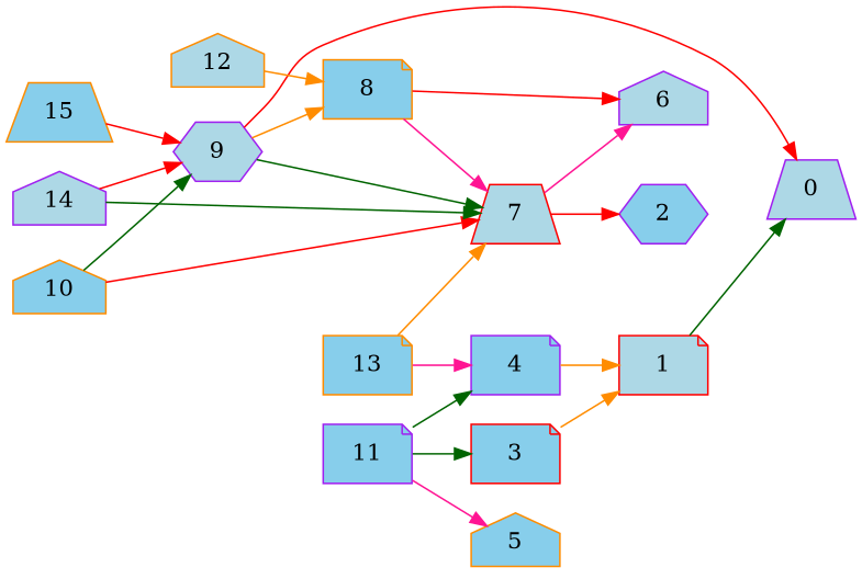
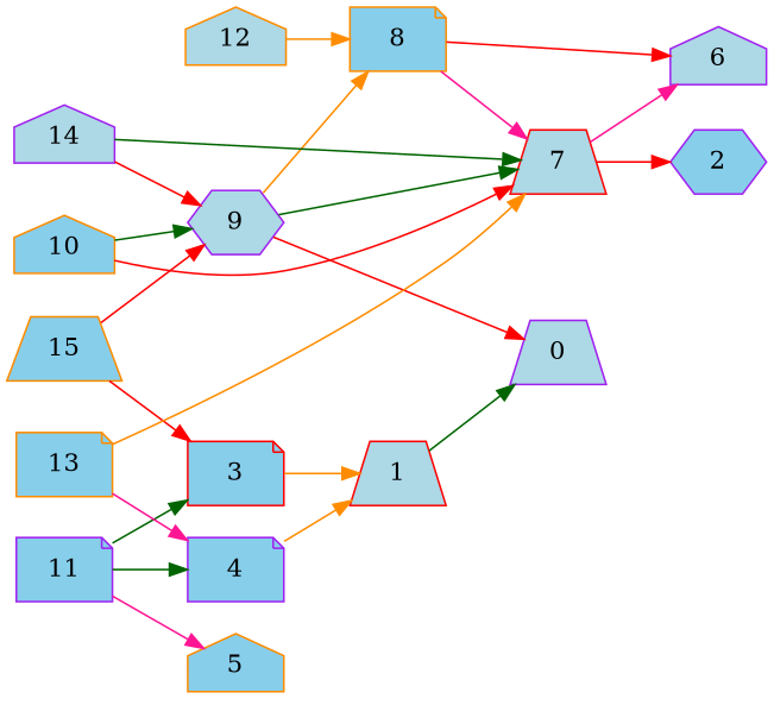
  digraph {
    "Duplicate states"=0
    GraphType=Random
    "Max states in OPEN"=0
    Modes="120000ms; topo-ordered tasks, ; Pruning: task equivalence, fixed order ready list, ; F-value: ; Optimisation: best schedule length (SL) optimisation on equal, "
    NumberOfTasks=16
    "Pruned using list schedule length"=3398
    "States removed from OPEN"=0
    TargetSystem="Homogeneous-2"
    "Time to schedule (ms)"=222
    "Total idle time"=0
    "Total schedule length"=754
    "Total sequential time"=1508
    "Total states created"=6796
    rankdir=LR
    node ["Finish time"=754 Processor=1 "Start time"=0 Weight=121 color=purple fillcolor=skyblue shape=note style=filled]
    edge [Weight=4 color=red]
    10 ["Finish time"=135 Processor=0 Weight=135 color=darkorange shape=house]
    9 ["Finish time"=256 Processor=0 "Start time"=135 fillcolor=lightblue shape=hexagon]
    7 ["Finish time"=566 Processor=0 "Start time"=458 Weight=108 color=red fillcolor=lightblue shape=trapezium]
    8 ["Finish time"=391 "Start time"=283 Weight=108 color=darkorange]
    0 [Processor=0 "Start time"=687 Weight=67 fillcolor=lightblue shape=trapezium]
    2 ["Finish time"=700 "Start time"=606 Weight=94 shape=hexagon]
    6 ["Finish time"=687 Processor=0 "Start time"=566 fillcolor=lightblue shape=house]
    15 ["Finish time"=81 Weight=81 color=darkorange shape=trapezium]
    3 ["Finish time"=458 Processor=0 "Start time"=337 color=red]
-   1 ["Finish time"=606 "Start time"=512 Weight=94 color=red fillcolor=lightblue]
+   1 ["Finish time"=606 "Start time"=512 Weight=94 color=red fillcolor=lightblue shape=trapezium]
    14 ["Finish time"=108 "Start time"=81 Weight=27 fillcolor=lightblue shape=house]
    12 ["Finish time"=175 "Start time"=108 Weight=67 color=darkorange fillcolor=lightblue shape=house]
    11 ["Finish time"=283 "Start time"=175 Weight=108]
    4 ["Finish time"=512 "Start time"=391]
    5 ["Start time"=700 Weight=54 color=darkorange shape=house]
    13 ["Finish time"=337 Processor=0 "Start time"=256 Weight=81 color=darkorange]
    10 -> 9 [Weight=6 color=darkgreen]
    10 -> 7 [Weight=6]
    9 -> 7 [Weight=7 color=darkgreen]
    9 -> 8 [color=darkorange]
    9 -> 0 [Weight=8]
    7 -> 2 [Weight=10]
    7 -> 6 [Weight=8 color=deeppink]
    8 -> 7 [Weight=2 color=deeppink]
    8 -> 6 [Weight=3]
    15 -> 9 [Weight=9]
+   15 -> 3 [Weight=9]
    3 -> 1 [Weight=10 color=darkorange]
    1 -> 0 [color=darkgreen]
    14 -> 9
    14 -> 7 [Weight=9 color=darkgreen]
    12 -> 8 [Weight=2 color=darkorange]
    11 -> 3 [Weight=2 color=darkgreen]
    11 -> 4 [Weight=6 color=darkgreen]
    11 -> 5 [Weight=5 color=deeppink]
    4 -> 1 [color=darkorange]
    13 -> 7 [Weight=10 color=darkorange]
    13 -> 4 [Weight=3 color=deeppink]
  }
